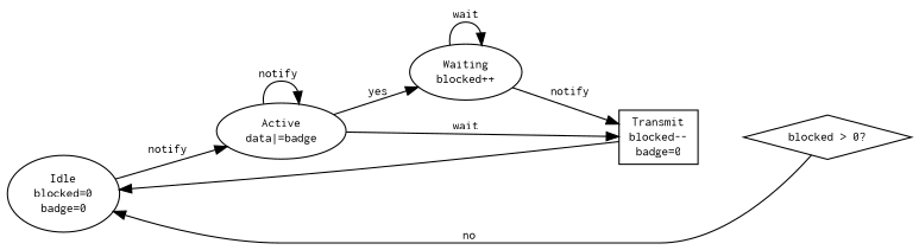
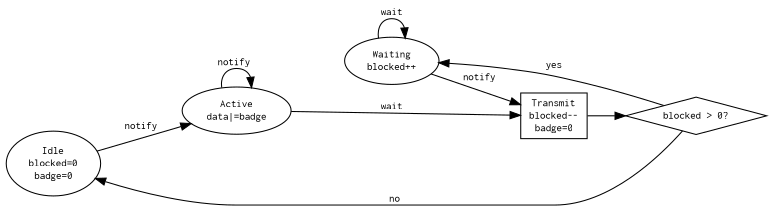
  digraph {
    rankdir=LR
    node [fontname=inconsolata fontsize=11 shape=ellipse style=solid]
    edge [fontname=inconsolata fontsize=11]
    n1 [label="Idle\nblocked=0\nbadge=0"]
    n2 [label="Active\ndata|=badge"]
    n3 [label="Waiting\nblocked++"]
    n4 [label="Transmit\nblocked--\nbadge=0" shape=box]
    n5 [label="blocked > 0?" shape=diamond]
    n1 -> n2 [label=" notify "]
    n2 -> n2 [label="notify "]
    n2 -> n4 [label=" wait "]
    n3 -> n3 [label=" wait "]
    n3 -> n4 [label=" notify "]
-   n4 -> n1
+   n4 -> n5
    n5 -> n1 [label=" no"]
-   n2 -> n3 [label=yes]
+   n5 -> n3 [label=yes]
  }
